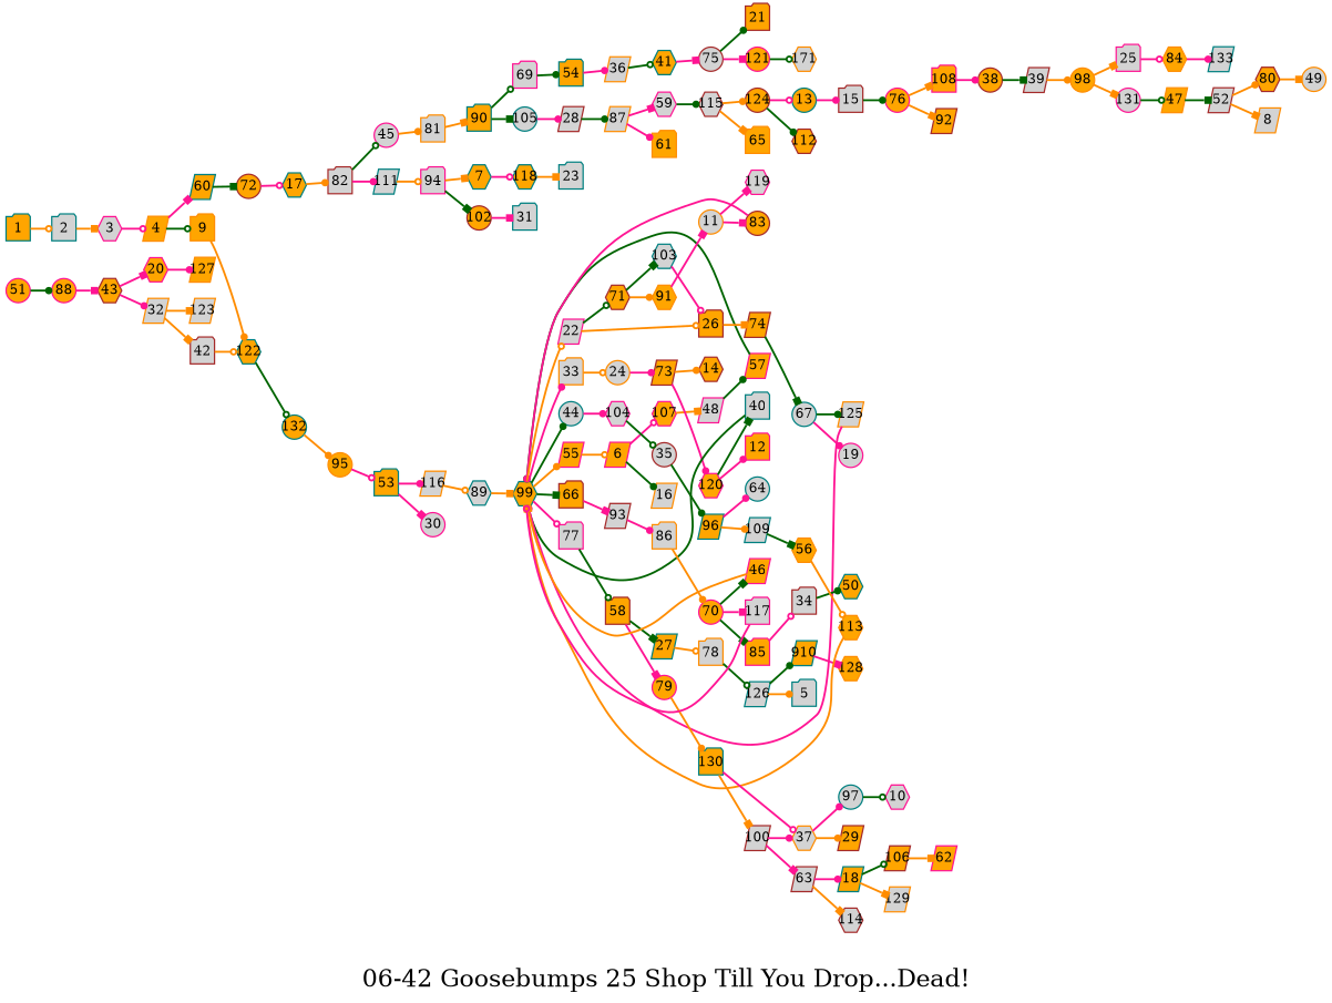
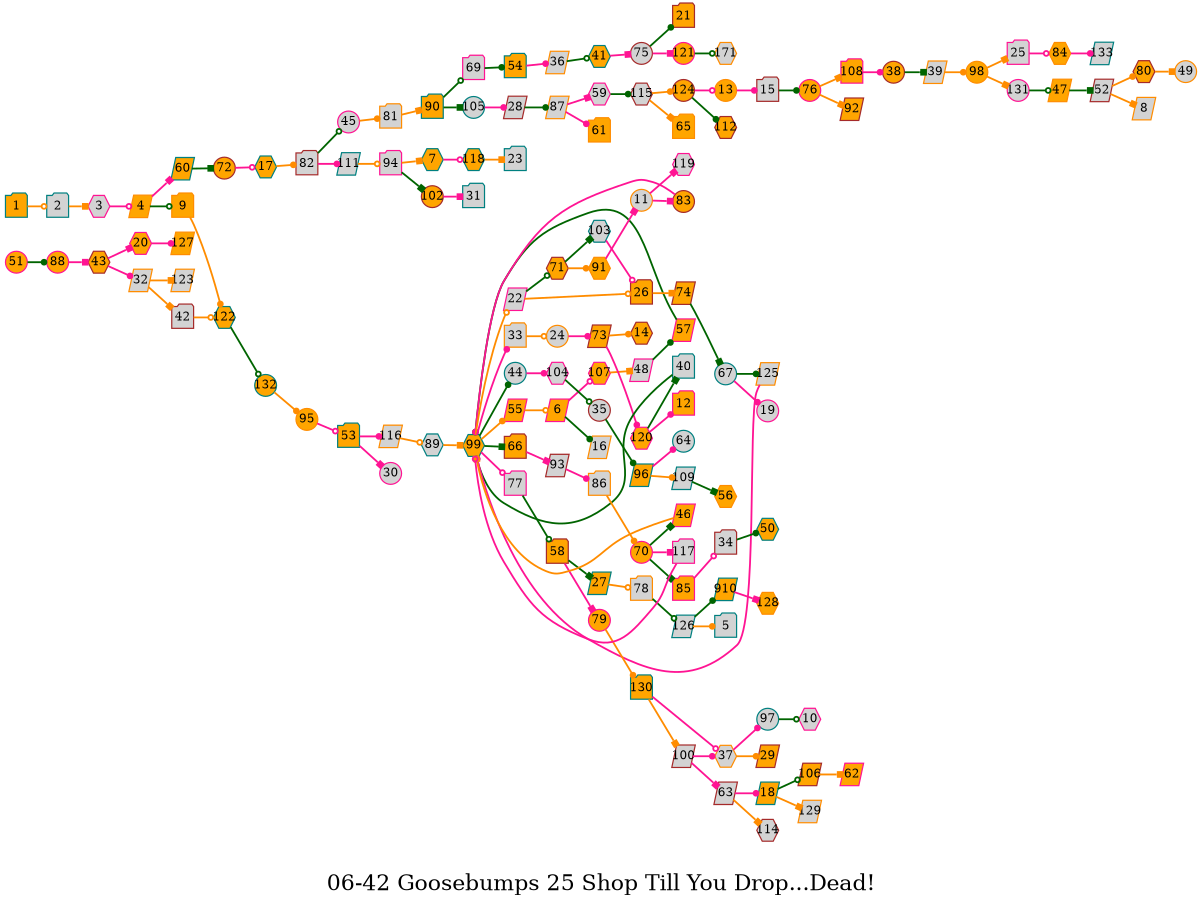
  digraph {
    fontsize=36
    label="06-42 Goosebumps 25 Shop Till You Drop...Dead!"
    nodesep=0.35
    ordering=out
    rankdir=LR
    ranksep=0.45
    node [color=teal fillcolor=orange fixedsize=true fontsize=20 labelfloat=true margin="0,0" penwidth=2 regular=true shape=parallelogram style=filled]
    edge [arrowhead=dot color=deeppink fontsize=12 labelfloat=true penwidth=3]
    1 [shape=folder]
    2 [fillcolor=lightgrey shape=folder]
    3 [color=deeppink fillcolor=lightgrey shape=hexagon]
    4 [color=darkorange]
    60
    9 [color=darkorange shape=folder]
    72 [color=brown shape=circle]
    122 [shape=hexagon]
    17 [shape=hexagon]
    132 [shape=circle]
    6 [color=deeppink]
    107 [color=deeppink shape=hexagon]
    16 [color=darkorange fillcolor=lightgrey]
    48 [color=deeppink fillcolor=lightgrey]
    57 [color=deeppink]
    7 [shape=hexagon]
    118 [shape=hexagon]
    23 [fillcolor=lightgrey shape=folder]
    95 [color=darkorange shape=circle]
    11 [color=darkorange fillcolor=lightgrey shape=circle]
    119 [color=deeppink fillcolor=lightgrey shape=hexagon]
    83 [color=brown shape=circle]
    99 [shape=hexagon]
    22 [color=deeppink fillcolor=lightgrey]
    33 [color=darkorange fillcolor=lightgrey shape=folder]
    44 [fillcolor=lightgrey shape=circle]
    55 [color=deeppink]
    66 [color=brown shape=folder]
    77 [color=deeppink fillcolor=lightgrey shape=folder]
-   13 [shape=circle]
+   13 [color=darkorange shape=circle]
    15 [color=brown fillcolor=lightgrey shape=folder]
    76 [color=deeppink shape=circle]
    108 [color=deeppink shape=folder]
    92 [color=brown]
    38 [color=brown shape=circle]
    82 [color=brown fillcolor=lightgrey shape=folder]
    45 [color=deeppink fillcolor=lightgrey shape=circle]
    111 [fillcolor=lightgrey]
    81 [color=darkorange fillcolor=lightgrey shape=folder]
    94 [color=deeppink fillcolor=lightgrey shape=folder]
    106 [color=brown]
    18
    129 [color=darkorange fillcolor=lightgrey]
    62 [color=deeppink]
    20 [color=deeppink shape=hexagon]
    127 [color=darkorange]
    71 [color=brown shape=hexagon]
    26 [color=brown shape=folder]
    103 [fillcolor=lightgrey shape=hexagon]
    91 [color=darkorange shape=hexagon]
    74 [color=brown]
    67 [fillcolor=lightgrey shape=circle]
    51 [color=deeppink shape=circle]
    88 [color=deeppink shape=circle]
    24 [color=darkorange fillcolor=lightgrey shape=circle]
    73 [color=brown]
    14 [color=brown shape=hexagon]
    120 [color=deeppink shape=hexagon]
    40 [fillcolor=lightgrey shape=folder]
    12 [color=deeppink shape=folder]
    25 [color=deeppink fillcolor=lightgrey shape=folder]
    84 [color=darkorange shape=hexagon]
    133 [fillcolor=lightgrey]
    125 [color=darkorange fillcolor=lightgrey]
    19 [color=deeppink fillcolor=lightgrey shape=circle]
    78 [color=darkorange fillcolor=lightgrey shape=folder]
    27
    126 [fillcolor=lightgrey]
    n69 [label=910]
    5 [fillcolor=lightgrey shape=folder]
    28 [color=brown fillcolor=lightgrey]
    87 [color=darkorange fillcolor=lightgrey]
    59 [color=deeppink fillcolor=lightgrey shape=hexagon]
    61 [color=darkorange shape=folder]
    115 [color=brown fillcolor=lightgrey shape=hexagon]
    32 [color=darkorange fillcolor=lightgrey]
    123 [color=darkorange fillcolor=lightgrey]
    42 [color=brown fillcolor=lightgrey shape=folder]
    34 [color=brown fillcolor=lightgrey shape=folder]
    50 [shape=hexagon]
    35 [color=brown fillcolor=lightgrey shape=circle]
    96
    64 [fillcolor=lightgrey shape=circle]
    109 [fillcolor=lightgrey]
    56 [color=darkorange shape=hexagon]
    36 [color=darkorange fillcolor=lightgrey]
    41 [shape=hexagon]
    75 [color=brown fillcolor=lightgrey shape=circle]
    21 [color=brown shape=folder]
    121 [color=deeppink shape=circle]
    37 [color=darkorange fillcolor=lightgrey shape=hexagon]
    97 [fillcolor=lightgrey shape=circle]
    29 [color=brown]
    10 [color=deeppink fillcolor=lightgrey shape=hexagon]
-   39 [color=brown fillcolor=lightgrey]
+   39 [color=darkorange fillcolor=lightgrey]
    98 [color=darkorange shape=circle]
    131 [color=deeppink fillcolor=lightgrey shape=circle]
    47 [color=darkorange]
    104 [color=deeppink fillcolor=lightgrey shape=hexagon]
    93 [color=brown fillcolor=lightgrey]
    58 [color=brown shape=folder]
    n102 [color=darkorange fillcolor=lightgrey label=171 shape=hexagon]
    43 [color=brown shape=hexagon]
    90 [shape=folder]
    69 [color=deeppink fillcolor=lightgrey shape=folder]
    105 [fillcolor=lightgrey shape=circle]
    46 [color=deeppink]
    52 [color=brown fillcolor=lightgrey]
    80 [color=brown shape=hexagon]
    8 [color=darkorange fillcolor=lightgrey]
    49 [color=darkorange fillcolor=lightgrey shape=circle]
    53 [shape=folder]
    116 [color=darkorange fillcolor=lightgrey]
    30 [color=deeppink fillcolor=lightgrey shape=circle]
    89 [fillcolor=lightgrey shape=hexagon]
    54 [shape=folder]
-   113 [color=darkorange shape=hexagon]
    79 [color=deeppink shape=circle]
    130 [shape=folder]
    100 [color=brown fillcolor=lightgrey]
    124 [color=brown shape=circle]
    65 [color=darkorange shape=folder]
    112 [color=brown shape=hexagon]
    63 [color=brown fillcolor=lightgrey]
    114 [color=brown fillcolor=lightgrey shape=hexagon]
    86 [color=darkorange fillcolor=lightgrey shape=folder]
    70 [color=deeppink shape=circle]
    117 [color=deeppink fillcolor=lightgrey shape=folder]
    85 [color=deeppink shape=folder]
    128 [color=darkorange shape=hexagon]
    102 [color=brown shape=circle]
    31 [fillcolor=lightgrey shape=folder]
    1 -> 2 [arrowhead=odot color=darkorange]
    2 -> 3 [arrowhead=box color=darkorange]
    3 -> 4 [arrowhead=odot]
    4 -> 60 [arrowhead=box]
    4 -> 9 [arrowhead=odot color=darkgreen]
    60 -> 72 [arrowhead=box color=darkgreen]
    9 -> 122 [color=darkorange]
    72 -> 17 [arrowhead=odot]
    122 -> 132 [arrowhead=odot color=darkgreen]
    17 -> 82 [color=darkorange]
    132 -> 95 [color=darkorange]
    6 -> 107 [arrowhead=odot]
    6 -> 16 [color=darkgreen]
    107 -> 48 [arrowhead=box color=darkorange]
    48 -> 57 [color=darkgreen]
    57 -> 99 [color=darkgreen]
    7 -> 118 [arrowhead=odot]
    118 -> 23 [arrowhead=box color=darkorange]
    95 -> 53 [arrowhead=odot]
    11 -> 119 [arrowhead=box]
    11 -> 83 [arrowhead=box]
    83 -> 99
    99 -> 22 [arrowhead=odot color=darkorange]
    99 -> 33
    99 -> 44 [color=darkgreen]
    99 -> 55 [color=darkorange]
    99 -> 66 [arrowhead=box color=darkgreen]
    99 -> 77 [arrowhead=odot]
    22 -> 71 [arrowhead=odot color=darkgreen]
    22 -> 26 [arrowhead=odot color=darkorange]
    33 -> 24 [arrowhead=odot color=darkorange]
    44 -> 104
    55 -> 6 [arrowhead=odot color=darkorange]
    66 -> 93 [arrowhead=box]
    77 -> 58 [arrowhead=odot color=darkgreen]
    13 -> 15
    15 -> 76 [color=darkgreen]
    76 -> 108 [arrowhead=box color=darkorange]
    76 -> 92 [arrowhead=box color=darkorange]
    108 -> 38
    38 -> 39 [arrowhead=box color=darkgreen]
    82 -> 45 [arrowhead=odot color=darkgreen]
    82 -> 111
    45 -> 81 [color=darkorange]
    111 -> 94 [arrowhead=odot color=darkorange]
    81 -> 90 [arrowhead=box color=darkorange]
    94 -> 7 [arrowhead=box color=darkorange]
    94 -> 102 [arrowhead=box color=darkgreen]
    106 -> 62 [arrowhead=box color=darkorange]
    18 -> 106 [arrowhead=odot color=darkgreen]
    18 -> 129 [arrowhead=box color=darkorange]
    20 -> 127
    71 -> 103 [arrowhead=box color=darkgreen]
    71 -> 91 [color=darkorange]
    26 -> 74 [arrowhead=box color=darkorange]
    103 -> 26 [arrowhead=odot]
    91 -> 11 [arrowhead=box]
    74 -> 67 [arrowhead=box color=darkgreen]
    67 -> 125 [color=darkgreen]
    67 -> 19
    51 -> 88 [color=darkgreen]
    88 -> 43 [arrowhead=box]
    24 -> 73
    73 -> 14 [color=darkorange]
    73 -> 120
    120 -> 40 [arrowhead=box color=darkgreen]
    120 -> 12
    40 -> 99 [arrowhead=odot color=darkgreen]
    25 -> 84 [arrowhead=odot]
    84 -> 133
    125 -> 99
    78 -> 126 [arrowhead=odot color=darkgreen]
    27 -> 78 [arrowhead=odot color=darkorange]
    126 -> n69 [color=darkgreen]
    126 -> 5 [color=darkorange]
    n69 -> 128 [arrowhead=box]
    28 -> 87 [color=darkgreen]
    87 -> 59 [arrowhead=box]
    87 -> 61
    59 -> 115 [color=darkgreen]
    115 -> 124 [color=darkorange]
    115 -> 65 [arrowhead=box color=darkorange]
    32 -> 123 [arrowhead=box color=darkorange]
    32 -> 42 [arrowhead=box color=darkorange]
    42 -> 122 [arrowhead=odot color=darkorange]
    34 -> 50 [color=darkgreen]
    35 -> 96 [color=darkgreen]
    96 -> 64
    96 -> 109 [color=darkorange]
    109 -> 56 [arrowhead=box color=darkgreen]
-   56 -> 113 [arrowhead=odot color=darkorange]
    36 -> 41 [arrowhead=odot color=darkgreen]
    41 -> 75 [arrowhead=box]
    75 -> 21 [color=darkgreen]
    75 -> 121 [arrowhead=box]
    121 -> n102 [arrowhead=odot color=darkgreen]
    37 -> 97
    37 -> 29 [color=darkorange]
    97 -> 10 [arrowhead=odot color=darkgreen]
    39 -> 98 [color=darkorange]
    98 -> 25 [arrowhead=box color=darkorange]
    98 -> 131 [arrowhead=box color=darkorange]
    131 -> 47 [arrowhead=odot color=darkgreen]
    47 -> 52 [arrowhead=box color=darkgreen]
    104 -> 35 [arrowhead=odot color=darkgreen]
    93 -> 86
    58 -> 27 [arrowhead=box color=darkgreen]
    58 -> 79 [arrowhead=box]
    43 -> 20 [arrowhead=box]
    43 -> 32
    90 -> 69 [arrowhead=odot color=darkgreen]
    90 -> 105 [arrowhead=box color=darkgreen]
    69 -> 54 [color=darkgreen]
    105 -> 28
    46 -> 99 [arrowhead=box color=darkorange]
    52 -> 80 [color=darkorange]
    52 -> 8 [arrowhead=box color=darkorange]
    80 -> 49 [arrowhead=box color=darkorange]
    53 -> 116
    53 -> 30 [arrowhead=box]
    116 -> 89 [arrowhead=odot color=darkorange]
    89 -> 99 [arrowhead=box color=darkorange]
    54 -> 36
-   113 -> 99 [arrowhead=box color=darkorange]
    79 -> 130 [color=darkorange]
    130 -> 37 [arrowhead=odot]
    130 -> 100 [arrowhead=box color=darkorange]
    100 -> 37
    100 -> 63 [arrowhead=box]
    124 -> 13 [arrowhead=odot]
    124 -> 112 [color=darkgreen]
    63 -> 18
    63 -> 114 [arrowhead=box color=darkorange]
    86 -> 70 [color=darkorange]
    70 -> 46 [arrowhead=box color=darkgreen]
    70 -> 117 [arrowhead=box]
    70 -> 85 [arrowhead=box color=darkgreen]
    117 -> 99 [arrowhead=odot]
    85 -> 34 [arrowhead=odot]
    102 -> 31 [arrowhead=box]
  }
